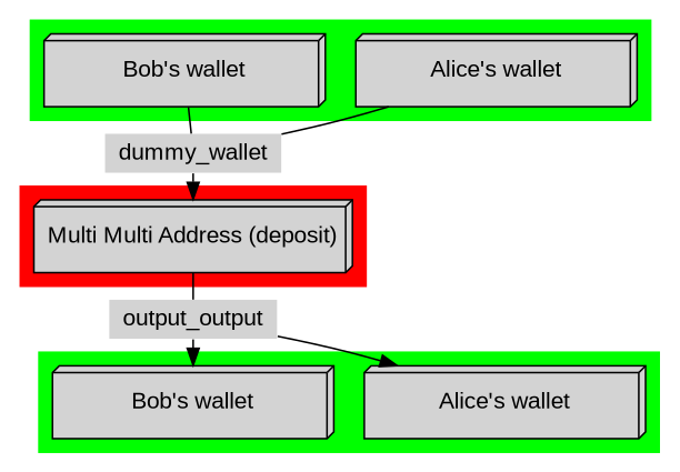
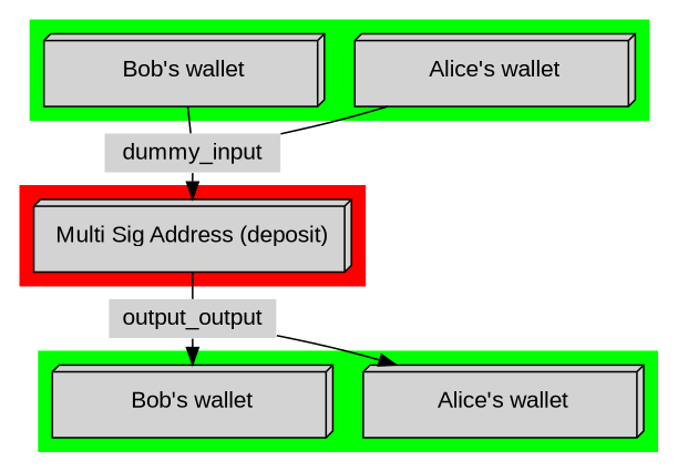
  digraph {
    rankdir=TB
    ranksep=0.2
    node [fontname=Arial shape=box3d style=filled]
    edge [dir=none]
    n1 [height=0.6 label="Alice's wallet" width=2.3]
    n2 [height=0.6 label="Bob's wallet" width=2.3]
-   n3 [height=0.6 label="Multi Multi Address (deposit)" width=2.3]
+   n3 [height=0.6 label="Multi Sig Address (deposit)" width=2.3]
    n4 [height=0.6 label="Alice's wallet" width=2.3]
    n5 [height=0.6 label="Bob's wallet" width=2.3]
-   dummy_input [height=0 shape=none width=0 label=dummy_wallet]
+   dummy_input [height=0 shape=none width=0]
    n7 [height=0 label=output_output shape=none width=0]
    subgraph cluster_1 {
      color=green
      style=filled
      n1
      n2
    }
    subgraph cluster_2 {
      color=red
      style=filled
      n3
    }
    subgraph cluster_3 {
      color=green
      style=filled
      n4
      n5
    }
    n1 -> dummy_input
    n2 -> dummy_input
    n3 -> n7
    dummy_input -> n3 [dir=forward]
    n7 -> n4 [dir=forward]
    n7 -> n5 [dir=forward]
  }
